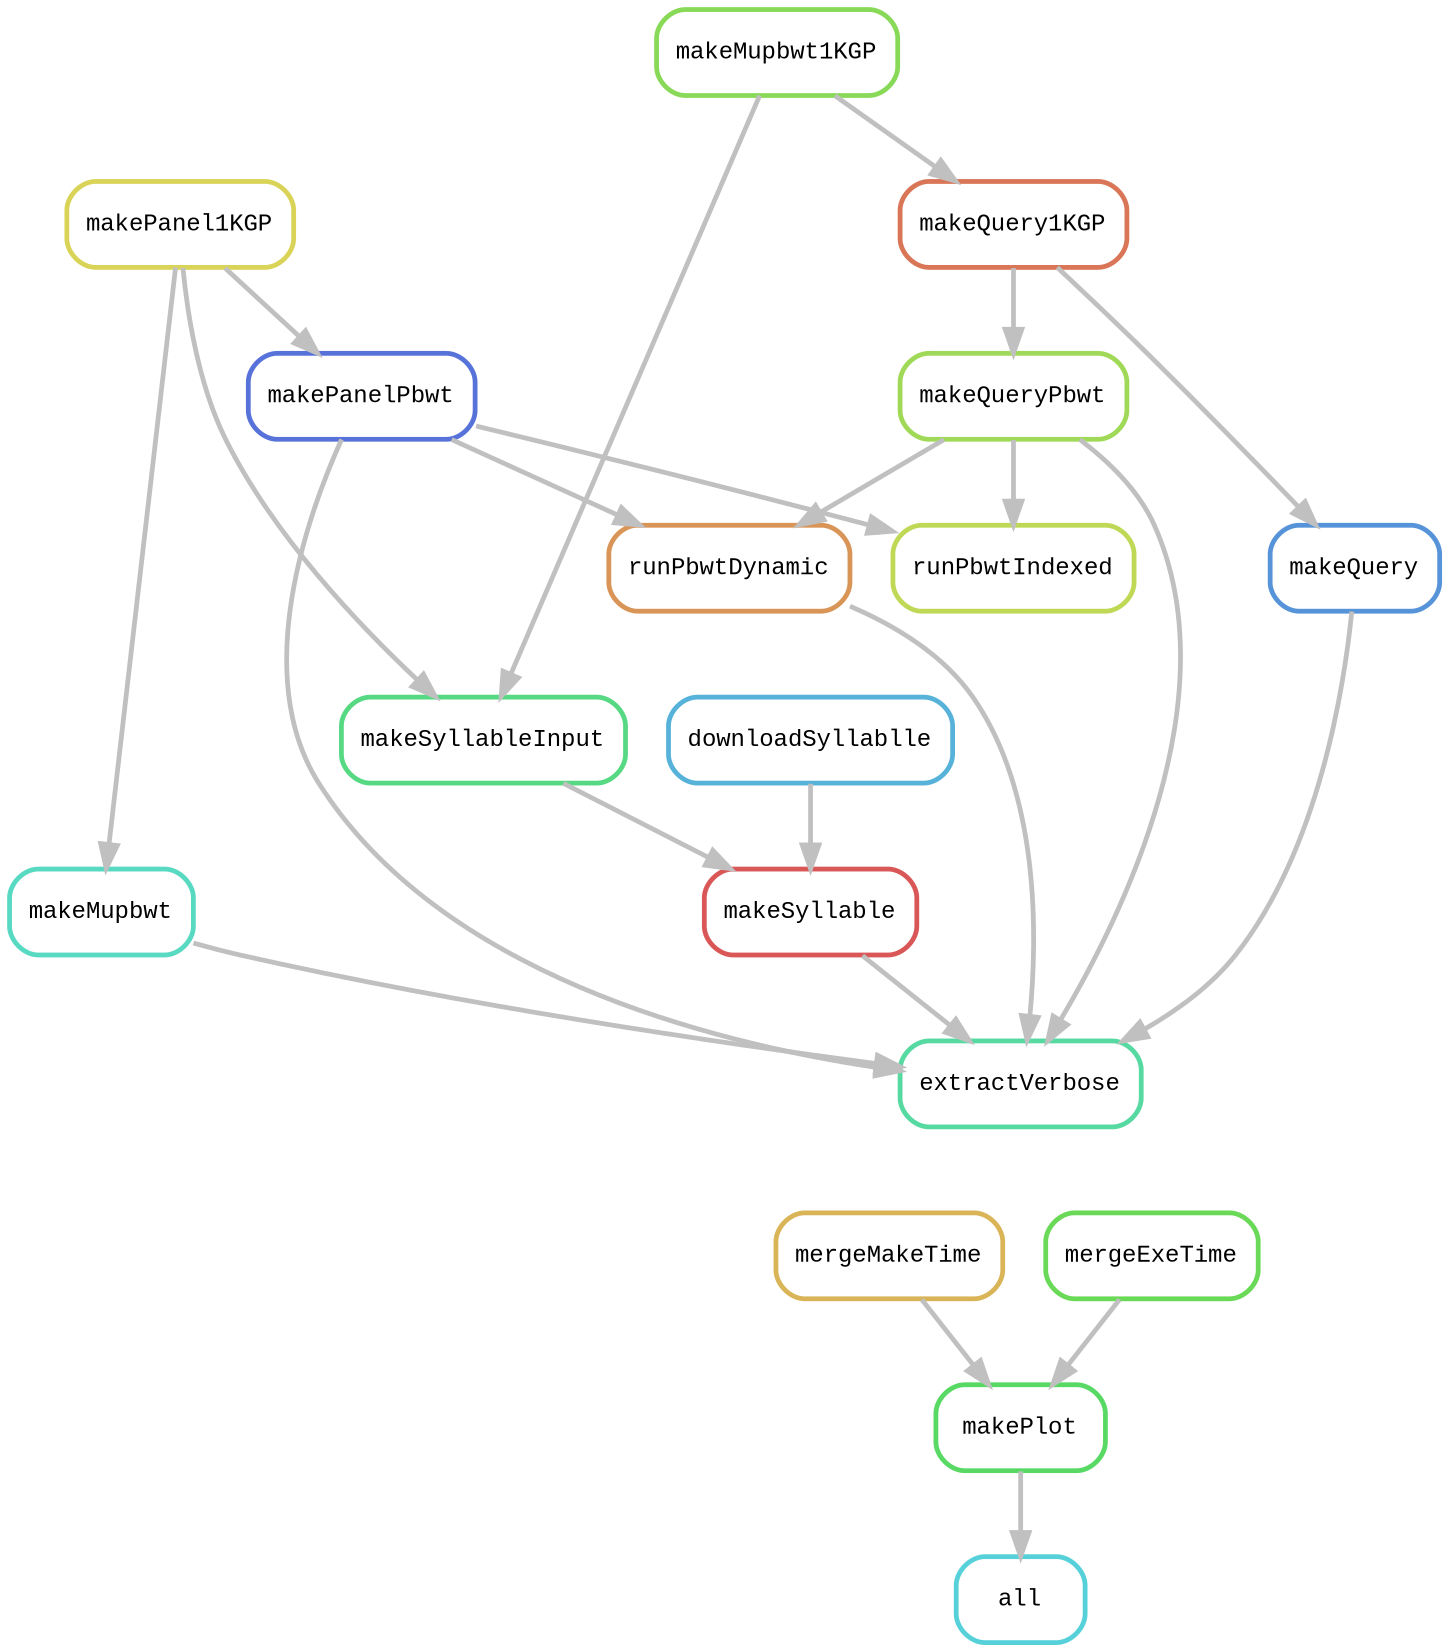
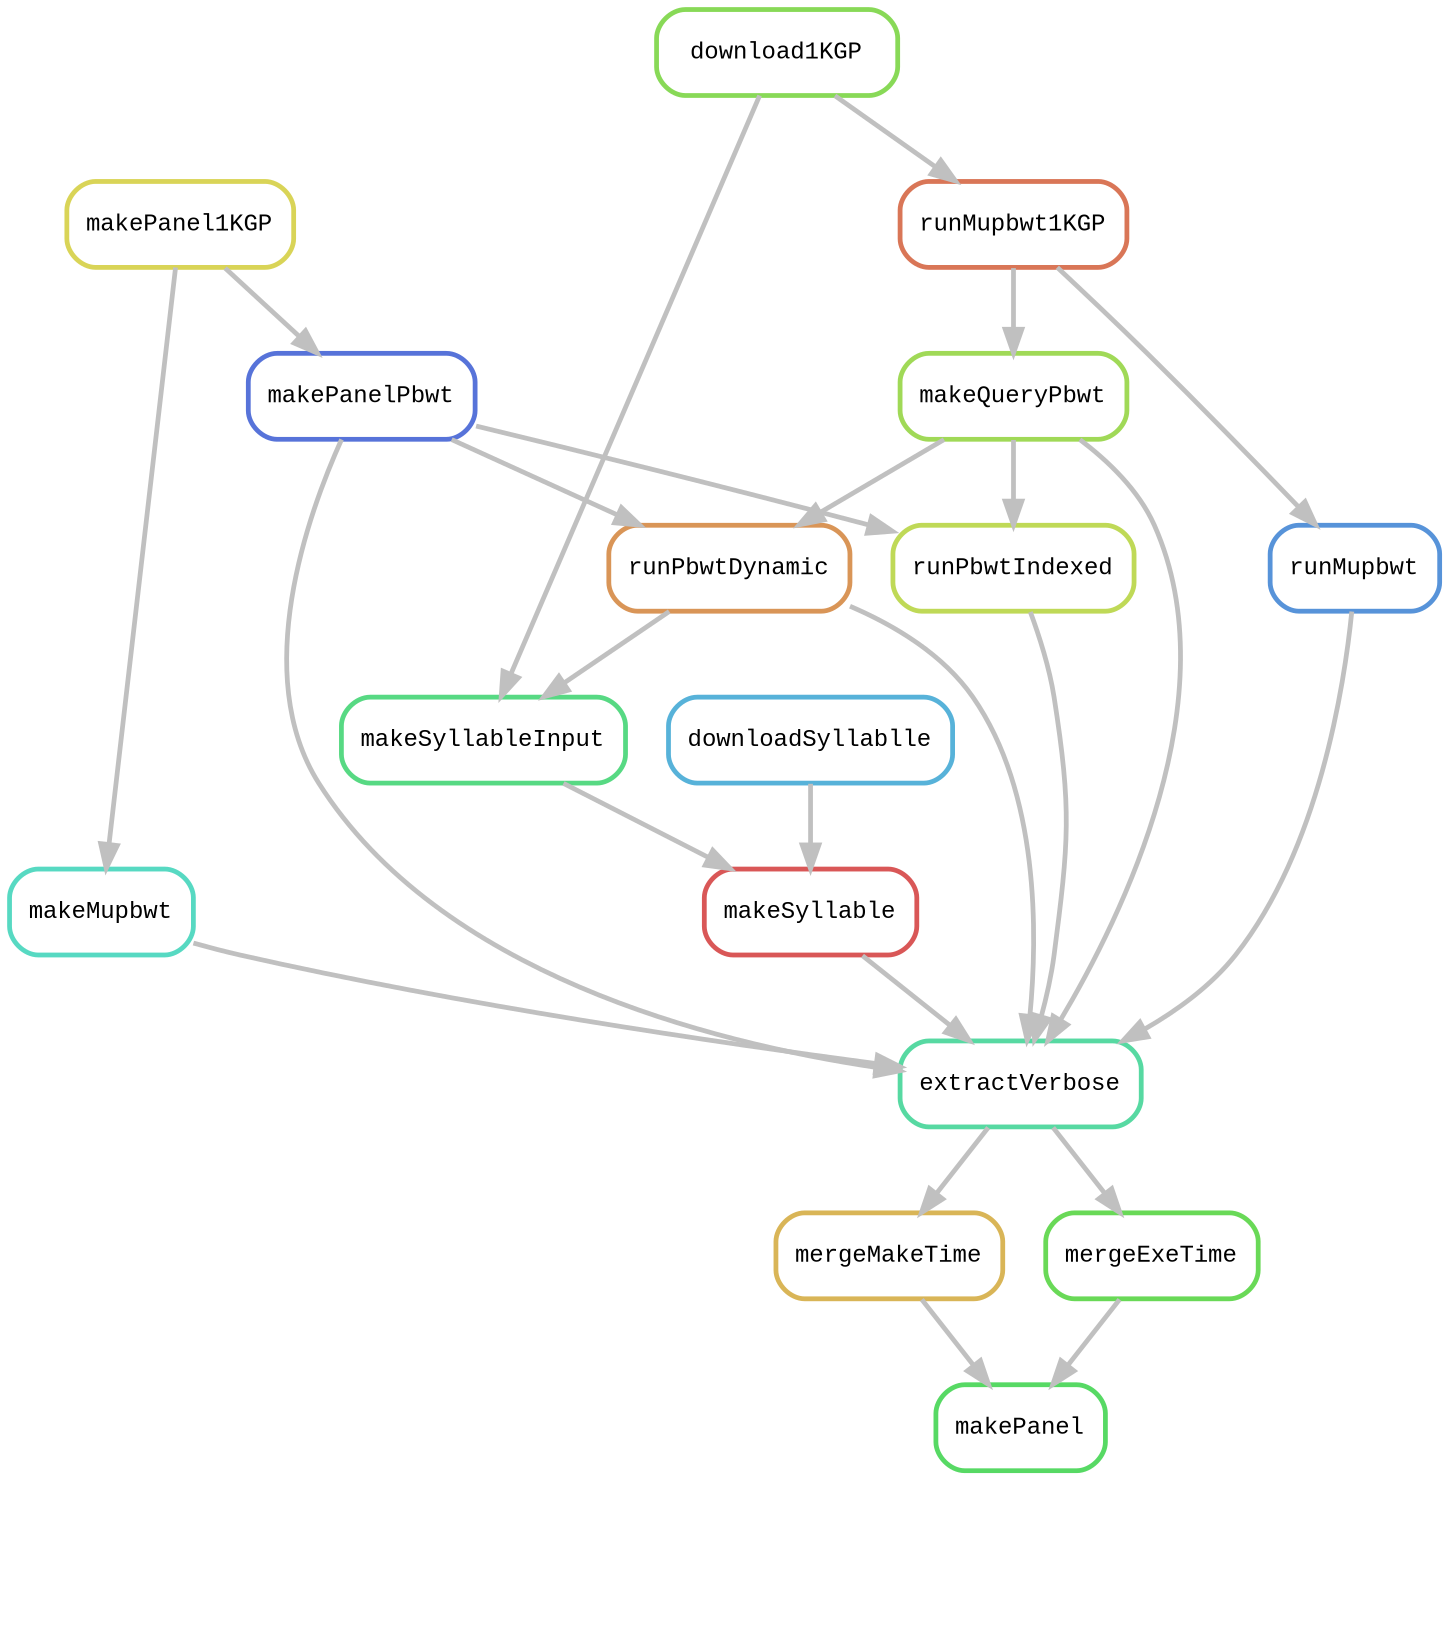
  digraph {
    bgcolor=white
    fontname="Liberation Mono"
    node [fontname="Liberation Mono" fontsize=10 penwidth=2 shape=box style=rounded]
    edge [color=grey fontname="Liberation Mono" penwidth=2]
-   n1 [color="0.51 0.6 0.85" label=all]
-   n2 [color="0.35 0.6 0.85" label=makePlot]
+   n2 [color="0.35 0.6 0.85" label=makePanel]
    n3 [color="0.12 0.6 0.85" label=mergeMakeTime]
    n4 [color="0.43 0.6 0.85" label=extractVerbose]
    n5 [color="0.31 0.6 0.85" label=mergeExeTime]
    n6 [color="0.63 0.6 0.85" label=makePanelPbwt]
    n7 [color="0.20 0.6 0.85" label=runPbwtIndexed]
    n8 [color="0.08 0.6 0.85" label=runPbwtDynamic]
    n9 [color="0.16 0.6 0.85" label=makePanel1KGP]
    n10 [color="0.47 0.6 0.85" label=makeMupbwt]
    n11 [color="0.39 0.6 0.85" label=makeSyllableInput]
    n12 [color="0.00 0.6 0.85" label=makeSyllable]
-   n13 [color="0.27 0.6 0.85" label=makeMupbwt1KGP]
-   n14 [color="0.04 0.6 0.85" label=makeQuery1KGP]
+   n13 [color="0.27 0.6 0.85" label=download1KGP]
+   n14 [color="0.04 0.6 0.85" label=runMupbwt1KGP]
    n15 [color="0.24 0.6 0.85" label=makeQueryPbwt]
-   n16 [color="0.59 0.6 0.85" label=makeQuery]
+   n16 [color="0.59 0.6 0.85" label=runMupbwt]
    n17 [color="0.55 0.6 0.85" label=downloadSyllablle]
-   n2 -> n1
    n3 -> n2
+   n4 -> n3
+   n4 -> n5
    n5 -> n2
    n6 -> n4
    n6 -> n7
    n6 -> n8
+   n7 -> n4
    n8 -> n4
    n9 -> n6
    n9 -> n10
-   n9 -> n11
+   n8 -> n11
    n10 -> n4
    n11 -> n12
    n12 -> n4
    n13 -> n11
    n13 -> n14
    n14 -> n15
    n14 -> n16
    n15 -> n4
    n15 -> n7
    n15 -> n8
    n16 -> n4
    n17 -> n12
  }
